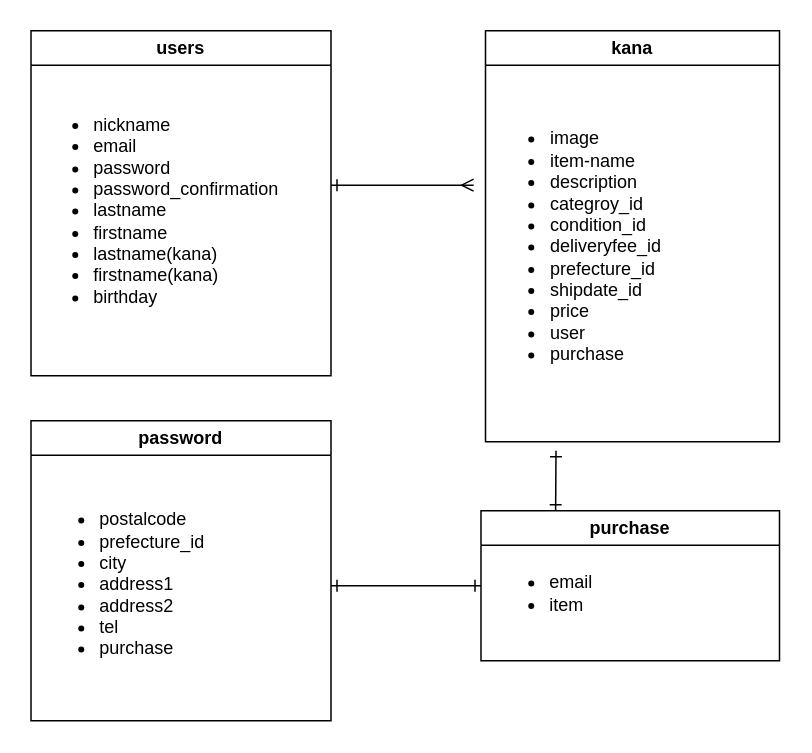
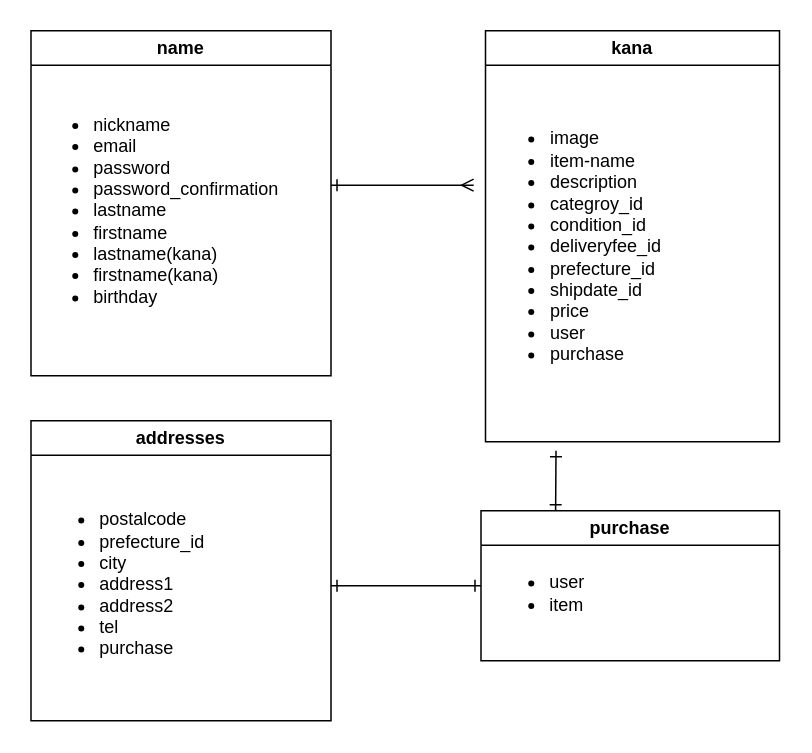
  <mxCell id="0" />
  <mxCell id="1" parent="0" />
- <mxCell id="2" value="users" style="swimlane;whiteSpace=wrap;html=1;" vertex="1" parent="1"><mxGeometry x="20" y="20" width="200" height="230" as="geometry" /></mxCell>
+ <mxCell id="2" value="name" style="swimlane;whiteSpace=wrap;html=1;" vertex="1" parent="1"><mxGeometry x="20" y="20" width="200" height="230" as="geometry" /></mxCell>
  <mxCell id="3" value="&lt;ul&gt;&lt;li&gt;nickname&lt;/li&gt;&lt;li&gt;email&lt;/li&gt;&lt;li&gt;password&lt;/li&gt;&lt;li&gt;&lt;span style=&quot;background-color: initial;&quot;&gt;password_confirmation&lt;/span&gt;&lt;/li&gt;&lt;li&gt;&lt;span style=&quot;background-color: initial;&quot;&gt;lastname&lt;/span&gt;&lt;/li&gt;&lt;li&gt;&lt;span style=&quot;background-color: initial;&quot;&gt;firstname&lt;/span&gt;&lt;/li&gt;&lt;li&gt;lastname(kana)&lt;/li&gt;&lt;li&gt;firstname(kana)&lt;/li&gt;&lt;li&gt;birthday&lt;/li&gt;&lt;/ul&gt;" style="text;html=1;align=left;verticalAlign=middle;resizable=0;points=[];autosize=1;strokeColor=none;fillColor=none;" vertex="1" parent="2"><mxGeometry y="10" width="190" height="220" as="geometry" /></mxCell>
  <mxCell id="4" value="kana" style="swimlane;whiteSpace=wrap;html=1;" vertex="1" parent="1"><mxGeometry x="323" y="20" width="196" height="274" as="geometry" /></mxCell>
  <mxCell id="5" value="&lt;div style=&quot;&quot;&gt;&lt;ul&gt;&lt;li style=&quot;text-align: left;&quot;&gt;image&lt;/li&gt;&lt;li style=&quot;text-align: left;&quot;&gt;item-name&lt;/li&gt;&lt;li style=&quot;text-align: left;&quot;&gt;description&lt;/li&gt;&lt;li style=&quot;text-align: left;&quot;&gt;categroy_id&lt;/li&gt;&lt;li style=&quot;text-align: left;&quot;&gt;condition_id&lt;/li&gt;&lt;li style=&quot;text-align: left;&quot;&gt;deliveryfee_id&lt;/li&gt;&lt;li style=&quot;text-align: left;&quot;&gt;prefecture_id&lt;/li&gt;&lt;li style=&quot;text-align: left;&quot;&gt;shipdate_id&lt;/li&gt;&lt;li style=&quot;text-align: left;&quot;&gt;price&lt;/li&gt;&lt;li style=&quot;text-align: left;&quot;&gt;user&lt;/li&gt;&lt;li style=&quot;text-align: left;&quot;&gt;purchase&lt;/li&gt;&lt;/ul&gt;&lt;/div&gt;" style="text;html=1;align=center;verticalAlign=middle;resizable=0;points=[];autosize=1;strokeColor=none;fillColor=none;" vertex="1" parent="4"><mxGeometry x="-10" y="14" width="140" height="260" as="geometry" /></mxCell>
- <mxCell id="6" value="password" style="swimlane;whiteSpace=wrap;html=1;" vertex="1" parent="1"><mxGeometry x="20" y="280" width="200" height="200" as="geometry" /></mxCell>
+ <mxCell id="6" value="addresses" style="swimlane;whiteSpace=wrap;html=1;" vertex="1" parent="1"><mxGeometry x="20" y="280" width="200" height="200" as="geometry" /></mxCell>
  <mxCell id="7" value="&lt;ul&gt;&lt;li&gt;postalcode&lt;/li&gt;&lt;li&gt;prefecture_id&lt;/li&gt;&lt;li&gt;city&lt;/li&gt;&lt;li&gt;address1&lt;/li&gt;&lt;li&gt;address2&lt;/li&gt;&lt;li&gt;tel&lt;/li&gt;&lt;li&gt;purchase&lt;/li&gt;&lt;/ul&gt;&lt;div style=&quot;width: 12px; z-index: 1; touch-action: none; top: 69px; left: 212px; bottom: 37px;&quot; class=&quot;geHsplit&quot;&gt;&lt;/div&gt;" style="text;html=1;strokeColor=none;fillColor=none;align=left;verticalAlign=middle;whiteSpace=wrap;rounded=0;" vertex="1" parent="6"><mxGeometry x="4" y="94" width="110" height="30" as="geometry" /></mxCell>
  <mxCell id="8" value="" style="endArrow=ERmany;html=1;endFill=0;startArrow=ERone;startFill=0;entryX=0.015;entryY=0.342;entryDx=0;entryDy=0;entryPerimeter=0;" edge="1" parent="1" target="5"><mxGeometry width="50" height="50" relative="1" as="geometry"><mxPoint x="220" y="123" as="sourcePoint" /><mxPoint x="309" y="100" as="targetPoint" /></mxGeometry></mxCell>
  <mxCell id="9" value="purchase" style="swimlane;whiteSpace=wrap;html=1;" vertex="1" parent="1"><mxGeometry x="320" y="340" width="199" height="100" as="geometry" /></mxCell>
- <mxCell id="10" value="&lt;ul&gt;&lt;li&gt;email&lt;/li&gt;&lt;li&gt;item&lt;/li&gt;&lt;/ul&gt;&lt;div style=&quot;width: 12px; z-index: 1; touch-action: none; top: 69px; left: 212px; bottom: 37px;&quot; class=&quot;geHsplit&quot;&gt;&lt;/div&gt;" style="text;html=1;strokeColor=none;fillColor=none;align=left;verticalAlign=middle;whiteSpace=wrap;rounded=0;" vertex="1" parent="9"><mxGeometry x="4" y="40" width="110" height="30" as="geometry" /></mxCell>
+ <mxCell id="10" value="&lt;ul&gt;&lt;li&gt;user&lt;/li&gt;&lt;li&gt;item&lt;/li&gt;&lt;/ul&gt;&lt;div style=&quot;width: 12px; z-index: 1; touch-action: none; top: 69px; left: 212px; bottom: 37px;&quot; class=&quot;geHsplit&quot;&gt;&lt;/div&gt;" style="text;html=1;strokeColor=none;fillColor=none;align=left;verticalAlign=middle;whiteSpace=wrap;rounded=0;" vertex="1" parent="9"><mxGeometry x="4" y="40" width="110" height="30" as="geometry" /></mxCell>
  <mxCell id="11" value="" style="endArrow=ERone;html=1;exitX=0.25;exitY=0;exitDx=0;exitDy=0;startArrow=ERone;startFill=0;endFill=0;" edge="1" parent="1" source="9"><mxGeometry width="50" height="50" relative="1" as="geometry"><mxPoint x="270" y="160" as="sourcePoint" /><mxPoint x="370" y="300" as="targetPoint" /></mxGeometry></mxCell>
  <mxCell id="12" value="" style="endArrow=ERone;html=1;startArrow=ERone;startFill=0;endFill=0;" edge="1" parent="1"><mxGeometry width="50" height="50" relative="1" as="geometry"><mxPoint x="220" y="390" as="sourcePoint" /><mxPoint x="320" y="390" as="targetPoint" /></mxGeometry></mxCell>
